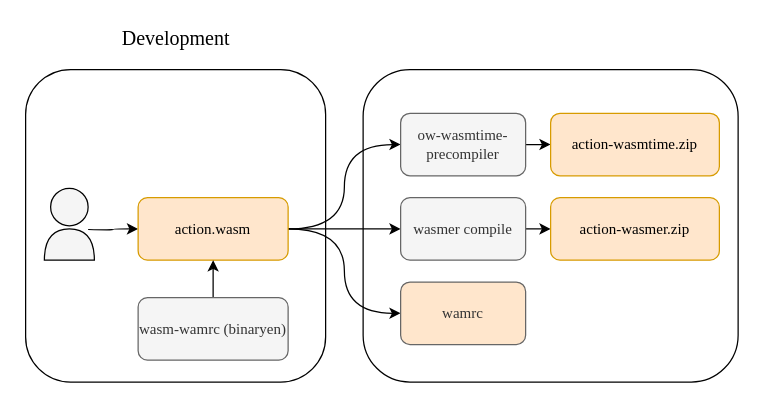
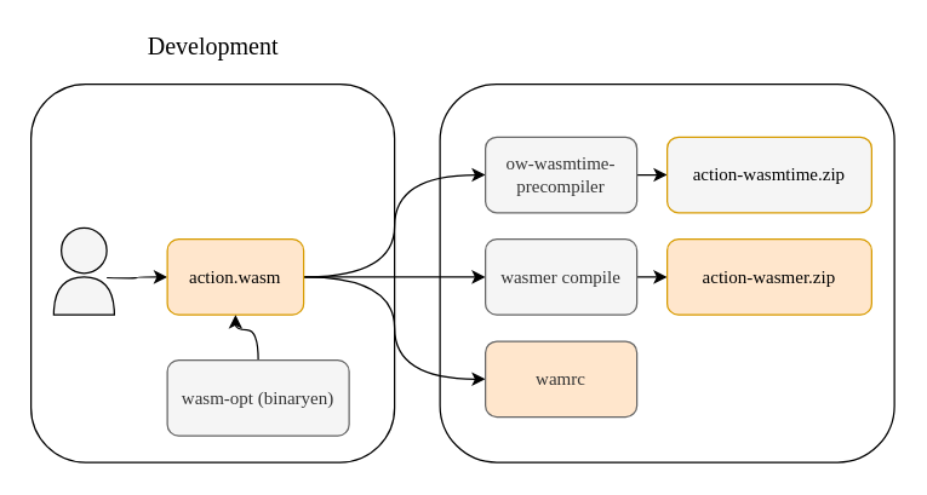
  <mxCell id="0" />
  <mxCell id="1" parent="0" />
  <mxCell id="2" value="" style="rounded=1;whiteSpace=wrap;html=1;labelBackgroundColor=#F5F5F5;movable=1;resizable=1;rotatable=1;deletable=1;editable=1;connectable=1;" parent="1" vertex="1"><mxGeometry x="20" y="55" width="240" height="250" as="geometry" /></mxCell>
  <mxCell id="3" value="" style="rounded=1;whiteSpace=wrap;html=1;labelBackgroundColor=#F5F5F5;movable=1;resizable=1;rotatable=1;deletable=1;editable=1;connectable=1;" parent="1" vertex="1"><mxGeometry x="290" y="55" width="300" height="250" as="geometry" /></mxCell>
  <mxCell id="4" value="" style="shape=or;whiteSpace=wrap;html=1;labelBackgroundColor=#F5F5F5;fillColor=#F5F5F5;rotation=-90;" parent="1" vertex="1"><mxGeometry x="42.5" y="175" width="25" height="40" as="geometry" /></mxCell>
  <mxCell id="5" style="edgeStyle=orthogonalEdgeStyle;curved=1;orthogonalLoop=1;jettySize=auto;html=1;entryX=0;entryY=0.5;entryDx=0;entryDy=0;" parent="1" source="19" target="16" edge="1"><mxGeometry relative="1" as="geometry" /></mxCell>
  <mxCell id="6" style="edgeStyle=orthogonalEdgeStyle;curved=1;orthogonalLoop=1;jettySize=auto;html=1;endArrow=none;endFill=0;startArrow=classic;startFill=1;" parent="1" source="10" edge="1"><mxGeometry relative="1" as="geometry"><mxPoint x="70" y="183" as="targetPoint" /></mxGeometry></mxCell>
  <mxCell id="7" style="edgeStyle=orthogonalEdgeStyle;orthogonalLoop=1;jettySize=auto;html=1;entryX=0;entryY=0.5;entryDx=0;entryDy=0;curved=1;" parent="1" source="10" target="15" edge="1"><mxGeometry relative="1" as="geometry" /></mxCell>
  <mxCell id="8" style="edgeStyle=orthogonalEdgeStyle;curved=1;orthogonalLoop=1;jettySize=auto;html=1;entryX=0;entryY=0.5;entryDx=0;entryDy=0;" parent="1" source="10" target="19" edge="1"><mxGeometry relative="1" as="geometry" /></mxCell>
  <mxCell id="9" style="edgeStyle=orthogonalEdgeStyle;curved=1;orthogonalLoop=1;jettySize=auto;html=1;entryX=0;entryY=0.5;entryDx=0;entryDy=0;" parent="1" source="10" target="17" edge="1"><mxGeometry relative="1" as="geometry" /></mxCell>
- <mxCell id="10" value="&lt;font face=&quot;JetBrains Mono&quot;&gt;action.wasm&lt;/font&gt;" style="rounded=1;whiteSpace=wrap;html=1;fillColor=#ffe6cc;strokeColor=#d79b00;fontSize=12;movable=1;resizable=1;rotatable=1;deletable=1;editable=1;connectable=1;" parent="1" vertex="1"><mxGeometry x="110" y="157.5" width="120" height="50" as="geometry" /></mxCell>
+ <mxCell id="10" value="&lt;font face=&quot;JetBrains Mono&quot;&gt;action.wasm&lt;/font&gt;" style="rounded=1;whiteSpace=wrap;html=1;fillColor=#ffe6cc;strokeColor=#d79b00;fontSize=12;movable=1;resizable=1;rotatable=1;deletable=1;editable=1;connectable=1;" parent="1" vertex="1"><mxGeometry x="110" y="157.5" width="90" height="50" as="geometry" /></mxCell>
  <mxCell id="11" value="" style="ellipse;whiteSpace=wrap;html=1;aspect=fixed;labelBackgroundColor=#F5F5F5;fillColor=#F5F5F5;" parent="1" vertex="1"><mxGeometry x="40" y="150" width="30" height="30" as="geometry" /></mxCell>
  <mxCell id="12" style="edgeStyle=orthogonalEdgeStyle;curved=1;orthogonalLoop=1;jettySize=auto;html=1;entryX=0.5;entryY=1;entryDx=0;entryDy=0;" parent="1" source="13" target="10" edge="1"><mxGeometry relative="1" as="geometry" /></mxCell>
- <mxCell id="13" value="&lt;font face=&quot;JetBrains Mono&quot;&gt;wasm-wamrc (&lt;/font&gt;&lt;span style=&quot;font-family: &amp;#34;jetbrains mono&amp;#34;&quot;&gt;binaryen)&lt;/span&gt;" style="rounded=1;whiteSpace=wrap;html=1;fillColor=#f5f5f5;strokeColor=#666666;fontSize=12;movable=1;resizable=1;rotatable=1;deletable=1;editable=1;connectable=1;fontColor=#333333;" parent="1" vertex="1"><mxGeometry x="110" y="237.5" width="120" height="50" as="geometry" /></mxCell>
+ <mxCell id="13" value="&lt;font face=&quot;JetBrains Mono&quot;&gt;wasm-opt (&lt;/font&gt;&lt;span style=&quot;font-family: &amp;#34;jetbrains mono&amp;#34;&quot;&gt;binaryen)&lt;/span&gt;" style="rounded=1;whiteSpace=wrap;html=1;fillColor=#f5f5f5;strokeColor=#666666;fontSize=12;movable=1;resizable=1;rotatable=1;deletable=1;editable=1;connectable=1;fontColor=#333333;" parent="1" vertex="1"><mxGeometry x="110" y="237.5" width="120" height="50" as="geometry" /></mxCell>
  <mxCell id="14" style="edgeStyle=orthogonalEdgeStyle;curved=1;orthogonalLoop=1;jettySize=auto;html=1;entryX=0;entryY=0.5;entryDx=0;entryDy=0;" parent="1" source="15" target="20" edge="1"><mxGeometry relative="1" as="geometry" /></mxCell>
  <mxCell id="15" value="&lt;font face=&quot;JetBrains Mono&quot;&gt;ow-wasmtime-precompiler&lt;/font&gt;" style="rounded=1;whiteSpace=wrap;html=1;fillColor=#f5f5f5;strokeColor=#666666;fontSize=12;movable=1;resizable=1;rotatable=1;deletable=1;editable=1;connectable=1;fontColor=#333333;" parent="1" vertex="1"><mxGeometry x="320" y="90" width="100" height="50" as="geometry" /></mxCell>
  <mxCell id="16" value="&lt;font face=&quot;JetBrains Mono&quot;&gt;action-wasmer.zip&lt;/font&gt;" style="rounded=1;whiteSpace=wrap;html=1;fillColor=#ffe6cc;strokeColor=#d79b00;fontSize=12;movable=1;resizable=1;rotatable=1;deletable=1;editable=1;connectable=1;" parent="1" vertex="1"><mxGeometry x="440" y="157.5" width="135" height="50" as="geometry" /></mxCell>
  <mxCell id="17" value="&lt;font face=&quot;JetBrains Mono&quot;&gt;wamrc&lt;/font&gt;" style="rounded=1;whiteSpace=wrap;html=1;fillColor=#ffe6cc;strokeColor=#666666;fontSize=12;movable=1;resizable=1;rotatable=1;deletable=1;editable=1;connectable=1;fontColor=#333333;" parent="1" vertex="1"><mxGeometry x="320" y="225" width="100" height="50" as="geometry" /></mxCell>
  <mxCell id="18" value="Development" style="text;html=1;align=center;verticalAlign=middle;resizable=0;points=[];autosize=1;fontFamily=linux biolinum o;fontSize=16;" parent="1" vertex="1"><mxGeometry x="90" y="20" width="100" height="20" as="geometry" /></mxCell>
  <mxCell id="19" value="&lt;font face=&quot;JetBrains Mono&quot;&gt;wasmer compile&lt;/font&gt;" style="rounded=1;whiteSpace=wrap;html=1;fillColor=#f5f5f5;strokeColor=#666666;fontSize=12;movable=1;resizable=1;rotatable=1;deletable=1;editable=1;connectable=1;fontColor=#333333;" parent="1" vertex="1"><mxGeometry x="320" y="157.5" width="100" height="50" as="geometry" /></mxCell>
- <mxCell id="20" value="&lt;font face=&quot;JetBrains Mono&quot;&gt;action-wasmtime.zip&lt;/font&gt;" style="rounded=1;whiteSpace=wrap;html=1;fillColor=#ffe6cc;strokeColor=#d79b00;fontSize=12;movable=1;resizable=1;rotatable=1;deletable=1;editable=1;connectable=1;" parent="1" vertex="1"><mxGeometry x="440" y="90" width="135" height="50" as="geometry" /></mxCell>
+ <mxCell id="20" value="&lt;font face=&quot;JetBrains Mono&quot;&gt;action-wasmtime.zip&lt;/font&gt;" style="rounded=1;whiteSpace=wrap;html=1;fillColor=#f5f5f5;strokeColor=#d79b00;fontSize=12;movable=1;resizable=1;rotatable=1;deletable=1;editable=1;connectable=1;" parent="1" vertex="1"><mxGeometry x="440" y="90" width="135" height="50" as="geometry" /></mxCell>
